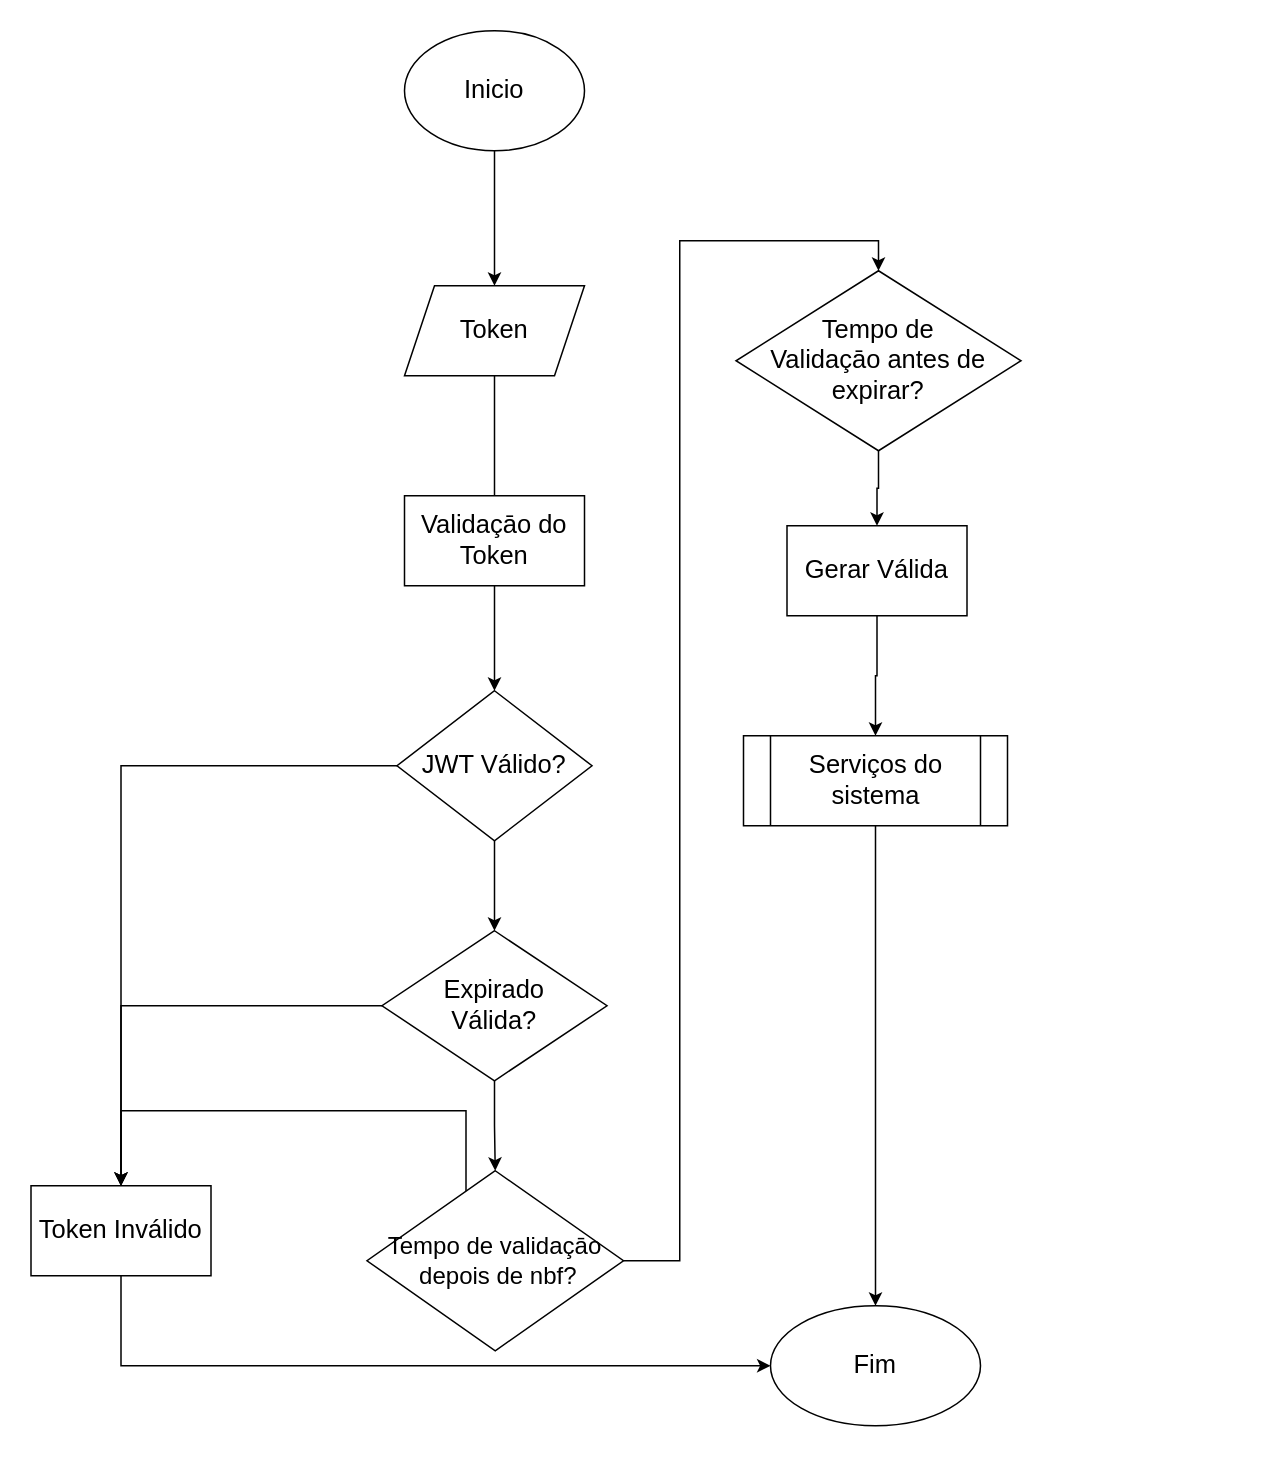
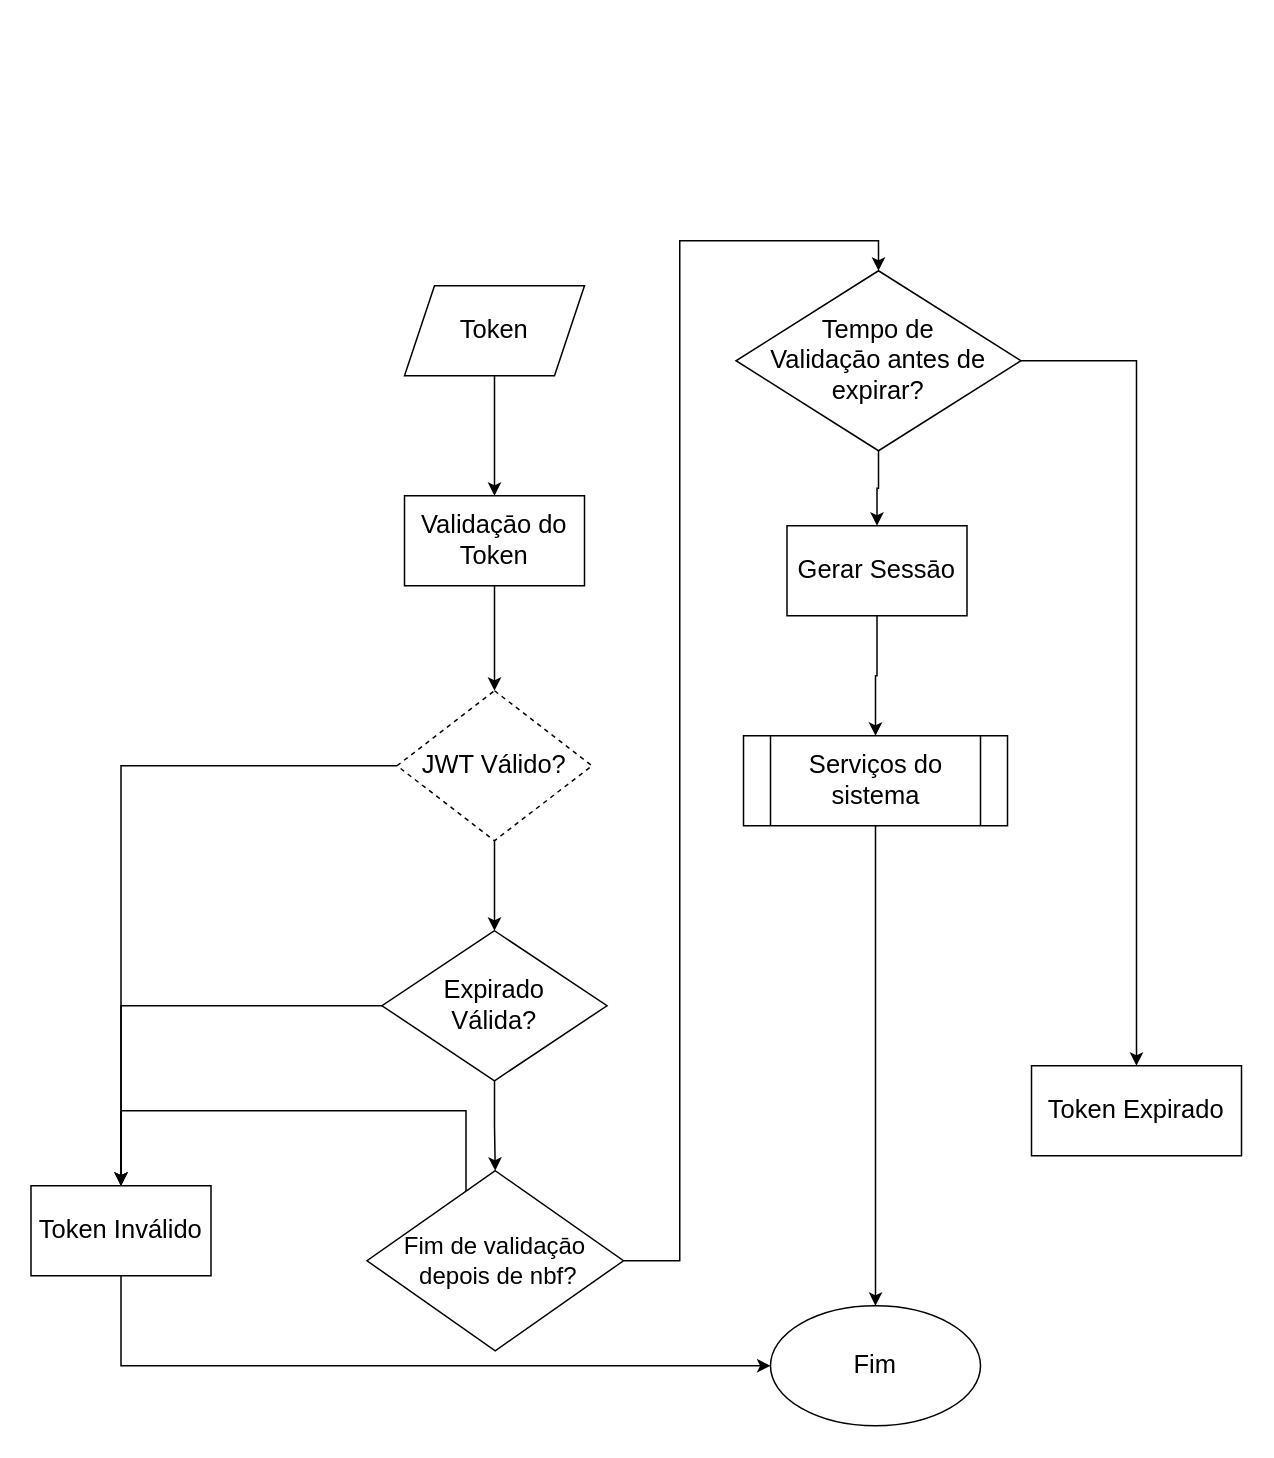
  <mxCell id="0" />
  <mxCell id="1" parent="0" />
- <mxCell id="2" value="" style="edgeStyle=orthogonalEdgeStyle;rounded=0;orthogonalLoop=1;jettySize=auto;html=1;" edge="1" parent="1" source="3" target="5"><mxGeometry relative="1" as="geometry" /></mxCell>
- <mxCell id="3" value="Inicio" style="ellipse;whiteSpace=wrap;html=1;fontSize=17;" vertex="1" parent="1"><mxGeometry x="269" y="20" width="120" height="80" as="geometry" /></mxCell>
- <mxCell id="4" value="" style="edgeStyle=orthogonalEdgeStyle;rounded=0;orthogonalLoop=1;jettySize=auto;html=1;endArrow=none;" edge="1" parent="1" source="5" target="7"><mxGeometry relative="1" as="geometry" /></mxCell>
+ <mxCell id="4" value="" style="edgeStyle=orthogonalEdgeStyle;rounded=0;orthogonalLoop=1;jettySize=auto;html=1;" edge="1" parent="1" source="5" target="7"><mxGeometry relative="1" as="geometry" /></mxCell>
  <mxCell id="5" value="Token" style="shape=parallelogram;perimeter=parallelogramPerimeter;whiteSpace=wrap;html=1;fixedSize=1;fontSize=17;" vertex="1" parent="1"><mxGeometry x="269" y="190" width="120" height="60" as="geometry" /></mxCell>
  <mxCell id="6" value="" style="edgeStyle=orthogonalEdgeStyle;rounded=0;orthogonalLoop=1;jettySize=auto;html=1;" edge="1" parent="1" source="7" target="10"><mxGeometry relative="1" as="geometry" /></mxCell>
  <mxCell id="7" value="Validaçāo do&lt;div&gt;Token&lt;/div&gt;" style="whiteSpace=wrap;html=1;fontSize=17;" vertex="1" parent="1"><mxGeometry x="269" y="330" width="120" height="60" as="geometry" /></mxCell>
  <mxCell id="8" value="" style="edgeStyle=orthogonalEdgeStyle;rounded=0;orthogonalLoop=1;jettySize=auto;html=1;" edge="1" parent="1" source="10" target="14"><mxGeometry relative="1" as="geometry" /></mxCell>
  <mxCell id="9" value="" style="edgeStyle=orthogonalEdgeStyle;rounded=0;orthogonalLoop=1;jettySize=auto;html=1;" edge="1" parent="1" source="10" target="19"><mxGeometry relative="1" as="geometry" /></mxCell>
- <mxCell id="10" value="JWT Válido?" style="rhombus;whiteSpace=wrap;html=1;fontSize=17;" vertex="1" parent="1"><mxGeometry x="264" y="460" width="130" height="100" as="geometry" /></mxCell>
+ <mxCell id="10" value="JWT Válido?" style="rhombus;whiteSpace=wrap;html=1;fontSize=17;dashed=1;" vertex="1" parent="1"><mxGeometry x="264" y="460" width="130" height="100" as="geometry" /></mxCell>
  <mxCell id="11" value="" style="edgeStyle=orthogonalEdgeStyle;rounded=0;orthogonalLoop=1;jettySize=auto;html=1;" edge="1" parent="1" source="14" target="17"><mxGeometry relative="1" as="geometry" /></mxCell>
  <mxCell id="12" style="edgeStyle=orthogonalEdgeStyle;rounded=0;orthogonalLoop=1;jettySize=auto;html=1;exitX=0;exitY=0.5;exitDx=0;exitDy=0;strokeColor=none;endArrow=none;endFill=0;" edge="1" parent="1" source="14"><mxGeometry relative="1" as="geometry"><mxPoint x="80" y="700" as="targetPoint" /></mxGeometry></mxCell>
  <mxCell id="13" style="edgeStyle=orthogonalEdgeStyle;rounded=0;orthogonalLoop=1;jettySize=auto;html=1;entryX=0.5;entryY=0;entryDx=0;entryDy=0;" edge="1" parent="1" source="14" target="19"><mxGeometry relative="1" as="geometry"><mxPoint x="80" y="730" as="targetPoint" /></mxGeometry></mxCell>
  <mxCell id="14" value="Expirado&lt;div&gt;Válida?&lt;/div&gt;" style="rhombus;whiteSpace=wrap;html=1;fontSize=17;" vertex="1" parent="1"><mxGeometry x="254" y="620" width="150" height="100" as="geometry" /></mxCell>
  <mxCell id="15" style="edgeStyle=orthogonalEdgeStyle;rounded=0;orthogonalLoop=1;jettySize=auto;html=1;entryX=0.5;entryY=0;entryDx=0;entryDy=0;" edge="1" parent="1" source="17" target="19"><mxGeometry relative="1" as="geometry"><mxPoint x="80" y="730" as="targetPoint" /><Array as="points"><mxPoint x="310" y="740" /><mxPoint x="80" y="740" /></Array></mxGeometry></mxCell>
  <mxCell id="16" value="" style="edgeStyle=orthogonalEdgeStyle;rounded=0;orthogonalLoop=1;jettySize=auto;html=1;entryX=0.5;entryY=0;entryDx=0;entryDy=0;" edge="1" parent="1" source="17" target="22"><mxGeometry relative="1" as="geometry" /></mxCell>
- <mxCell id="17" value="&lt;font style=&quot;font-size: 16px;&quot;&gt;Tempo de validaçāo&lt;/font&gt;&lt;div style=&quot;font-size: 16px;&quot;&gt;&lt;font style=&quot;font-size: 16px;&quot;&gt;&amp;nbsp;depois de nbf?&lt;/font&gt;&lt;/div&gt;" style="rhombus;whiteSpace=wrap;html=1;fontSize=17;" vertex="1" parent="1"><mxGeometry x="244" y="780" width="171" height="120" as="geometry" /></mxCell>
+ <mxCell id="17" value="&lt;font style=&quot;font-size: 16px;&quot;&gt;Fim de validaçāo&lt;/font&gt;&lt;div style=&quot;font-size: 16px;&quot;&gt;&lt;font style=&quot;font-size: 16px;&quot;&gt;&amp;nbsp;depois de nbf?&lt;/font&gt;&lt;/div&gt;" style="rhombus;whiteSpace=wrap;html=1;fontSize=17;" vertex="1" parent="1"><mxGeometry x="244" y="780" width="171" height="120" as="geometry" /></mxCell>
  <mxCell id="18" style="edgeStyle=orthogonalEdgeStyle;rounded=0;orthogonalLoop=1;jettySize=auto;html=1;exitX=0.5;exitY=1;exitDx=0;exitDy=0;entryX=0;entryY=0.5;entryDx=0;entryDy=0;" edge="1" parent="1" source="19" target="27"><mxGeometry relative="1" as="geometry" /></mxCell>
  <mxCell id="19" value="Token Inválido" style="whiteSpace=wrap;html=1;fontSize=17;" vertex="1" parent="1"><mxGeometry x="20" y="790" width="120" height="60" as="geometry" /></mxCell>
  <mxCell id="20" value="" style="edgeStyle=orthogonalEdgeStyle;rounded=0;orthogonalLoop=1;jettySize=auto;html=1;" edge="1" parent="1" source="22" target="24"><mxGeometry relative="1" as="geometry" /></mxCell>
+ <mxCell id="21" value="" style="edgeStyle=orthogonalEdgeStyle;rounded=0;orthogonalLoop=1;jettySize=auto;html=1;" edge="1" parent="1" source="22" target="28"><mxGeometry relative="1" as="geometry" /></mxCell>
  <mxCell id="22" value="Tempo de&lt;div&gt;Validaçāo antes de expirar?&lt;/div&gt;" style="rhombus;whiteSpace=wrap;html=1;fontSize=17;" vertex="1" parent="1"><mxGeometry x="490" y="180" width="190" height="120" as="geometry" /></mxCell>
  <mxCell id="23" value="" style="edgeStyle=orthogonalEdgeStyle;rounded=0;orthogonalLoop=1;jettySize=auto;html=1;" edge="1" parent="1" source="24" target="26"><mxGeometry relative="1" as="geometry" /></mxCell>
- <mxCell id="24" value="Gerar Válida" style="whiteSpace=wrap;html=1;fontSize=17;" vertex="1" parent="1"><mxGeometry x="524" y="350" width="120" height="60" as="geometry" /></mxCell>
+ <mxCell id="24" value="Gerar Sessāo" style="whiteSpace=wrap;html=1;fontSize=17;" vertex="1" parent="1"><mxGeometry x="524" y="350" width="120" height="60" as="geometry" /></mxCell>
  <mxCell id="25" value="" style="edgeStyle=orthogonalEdgeStyle;rounded=0;orthogonalLoop=1;jettySize=auto;html=1;" edge="1" parent="1" source="26" target="27"><mxGeometry relative="1" as="geometry" /></mxCell>
  <mxCell id="26" value="Serviços do sistema" style="shape=process;whiteSpace=wrap;html=1;backgroundOutline=1;fontSize=17;" vertex="1" parent="1"><mxGeometry x="495" y="490" width="176" height="60" as="geometry" /></mxCell>
  <mxCell id="27" value="Fim" style="ellipse;whiteSpace=wrap;html=1;fontSize=17;" vertex="1" parent="1"><mxGeometry x="513" y="870" width="140" height="80" as="geometry" /></mxCell>
+ <mxCell id="28" value="Token Expirado" style="whiteSpace=wrap;html=1;fontSize=17;" vertex="1" parent="1"><mxGeometry x="687" y="710" width="140" height="60" as="geometry" /></mxCell>
